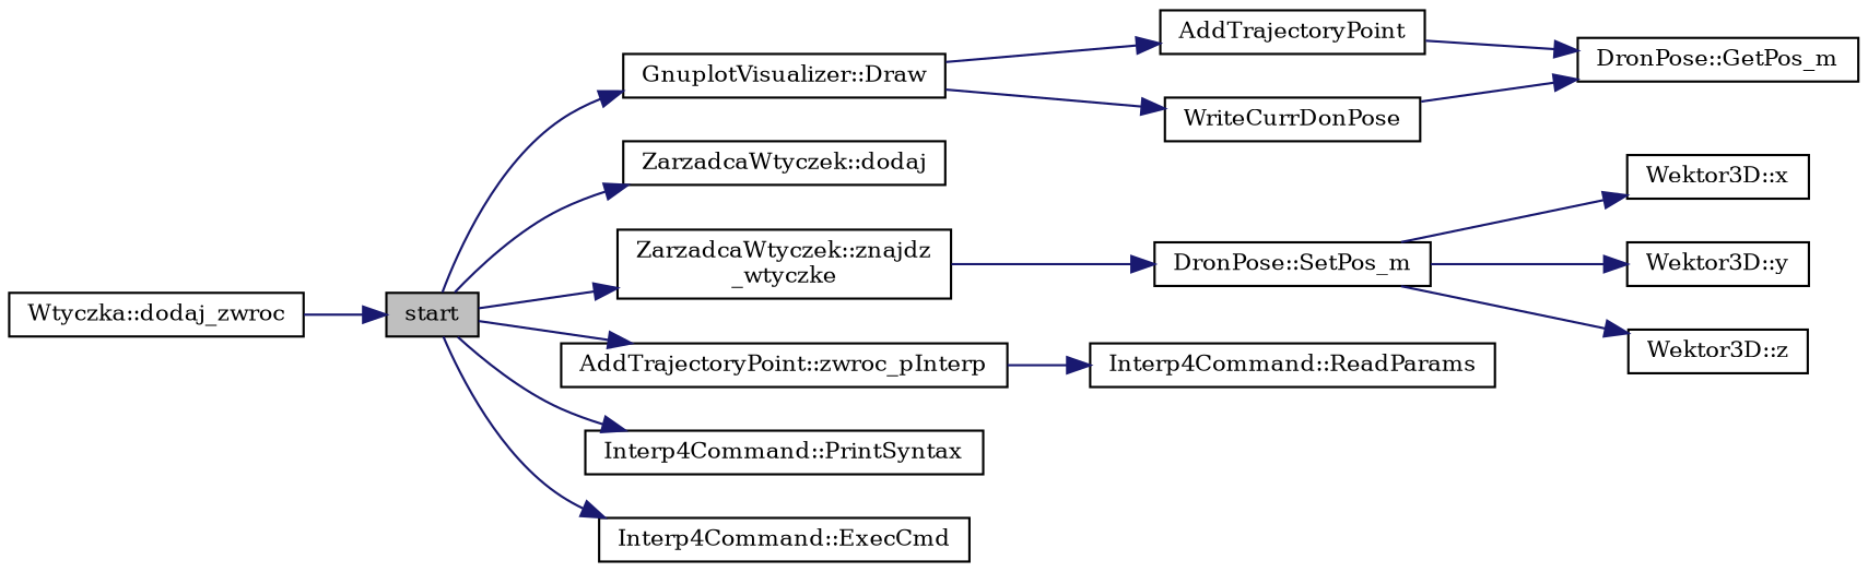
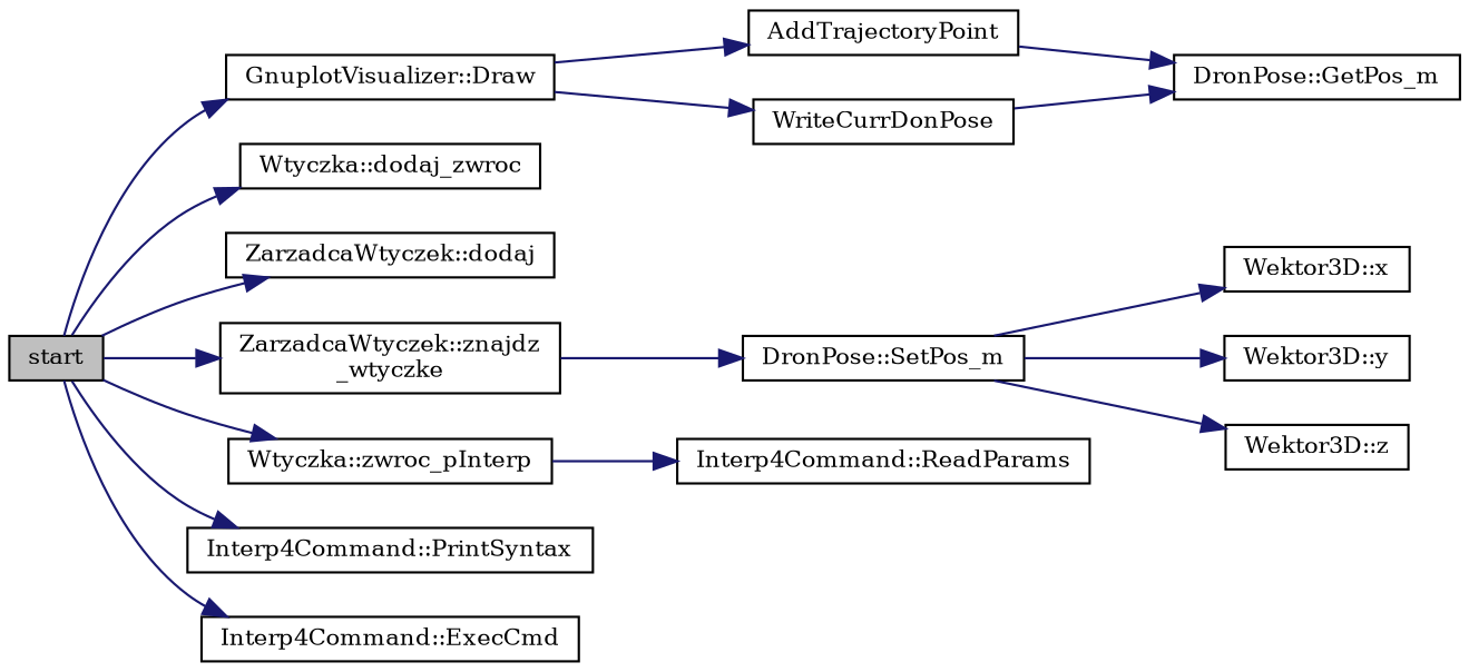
  digraph {
    fontname="DejaVu Serif"
    rankdir=LR
    node [color=black fillcolor=white fontname="DejaVu Serif" fontsize=10 shape=record style=filled]
    edge [color=midnightblue fontname="DejaVu Serif" fontsize=10 labelfontname=FreeSans labelfontsize=10 style=solid]
    n1 [fillcolor=grey75 fontcolor=black height=0.2 label=start width=0.4]
    n2 [height=0.2 label="GnuplotVisualizer::Draw" width=0.4]
    n3 [height=0.2 label="Wtyczka::dodaj_zwroc" width=0.4]
    n4 [height=0.2 label="ZarzadcaWtyczek::dodaj" width=0.4]
    n5 [height=0.2 label="ZarzadcaWtyczek::znajdz\l_wtyczke" width=0.4]
-   n6 [height=0.2 label="AddTrajectoryPoint::zwroc_pInterp" width=0.4]
+   n6 [height=0.2 label="Wtyczka::zwroc_pInterp" width=0.4]
    n7 [height=0.2 label="Interp4Command::PrintSyntax" width=0.4]
    n8 [height=0.2 label="Interp4Command::ExecCmd" width=0.4]
    n9 [height=0.2 label="DronPose::SetPos_m" width=0.4]
    n10 [height=0.2 label="Wektor3D::x" width=0.4]
    n11 [height=0.2 label="Wektor3D::y" width=0.4]
    n12 [height=0.2 label="Wektor3D::z" width=0.4]
    n13 [height=0.2 label=AddTrajectoryPoint width=0.4]
    n14 [height=0.2 label=WriteCurrDonPose width=0.4]
    n15 [height=0.2 label="Interp4Command::ReadParams" width=0.4]
    n16 [height=0.2 label="DronPose::GetPos_m" width=0.4]
    n1 -> n2
-   n3 -> n1
+   n1 -> n3
    n1 -> n4
    n1 -> n5
    n1 -> n6
    n1 -> n7
    n1 -> n8
    n2 -> n13
    n2 -> n14
    n5 -> n9
    n6 -> n15
    n9 -> n10
    n9 -> n11
    n9 -> n12
    n13 -> n16
    n14 -> n16
  }
